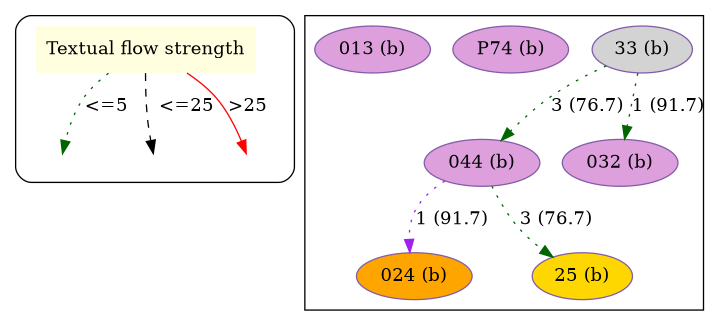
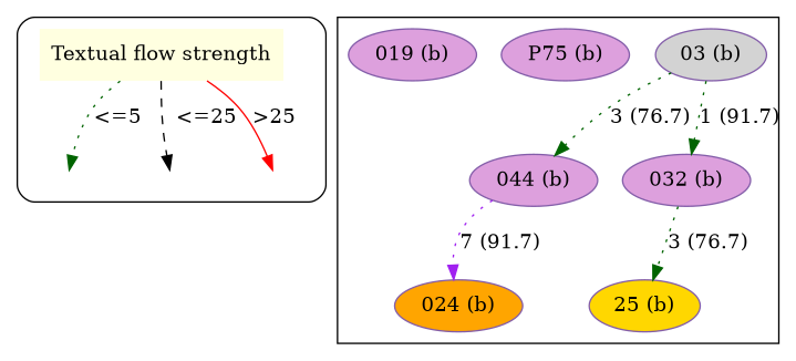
  strict digraph {
    node [fillcolor=plum style=filled color="#835da9"]
    edge [color=darkgreen style=dotted]
    n1 [fillcolor=lightyellow label="Textual flow strength" shape=plaintext color=""]
    leg_e1 [fixedsize=True height=0.2 style=invis fillcolor="" color=""]
    leg_e2 [fixedsize=True height=0.2 style=invis fillcolor="" color=""]
    leg_e3 [fixedsize=True height=0.2 style=invis fillcolor="" color=""]
    n5 [label="044 (b)"]
    n6 [fillcolor=orange label="024 (b)"]
    n7 [fillcolor=gold label="25 (b)"]
-   n8 [fillcolor=lightgrey label="33 (b)"]
+   n8 [fillcolor=lightgrey label="03 (b)"]
    n9 [label="032 (b)"]
-   n10 [label="P74 (b)"]
-   n11 [label="013 (b)"]
+   n10 [label="P75 (b)"]
+   n11 [label="019 (b)"]
    subgraph cluster_1 {
      style=rounded
      n1
      leg_e1
      leg_e2
      leg_e3
    }
    subgraph cluster_2 {
      n5
      n6
      n7
      n8
      n9
      n10
      n11
    }
    n1 -> leg_e1 [label="<=5  "]
    n1 -> leg_e2 [color=black label="  <=25" style=dashed]
    n1 -> leg_e3 [color=red label=">25" style=solid]
-   n5 -> n6 [color=purple label="1 (91.7)"]
-   n5 -> n7 [label="3 (76.7)"]
+   n5 -> n6 [color=purple label="7 (91.7)"]
+   n9 -> n7 [label="3 (76.7)"]
    n8 -> n5 [label="3 (76.7)"]
    n8 -> n9 [label="1 (91.7)"]
  }
